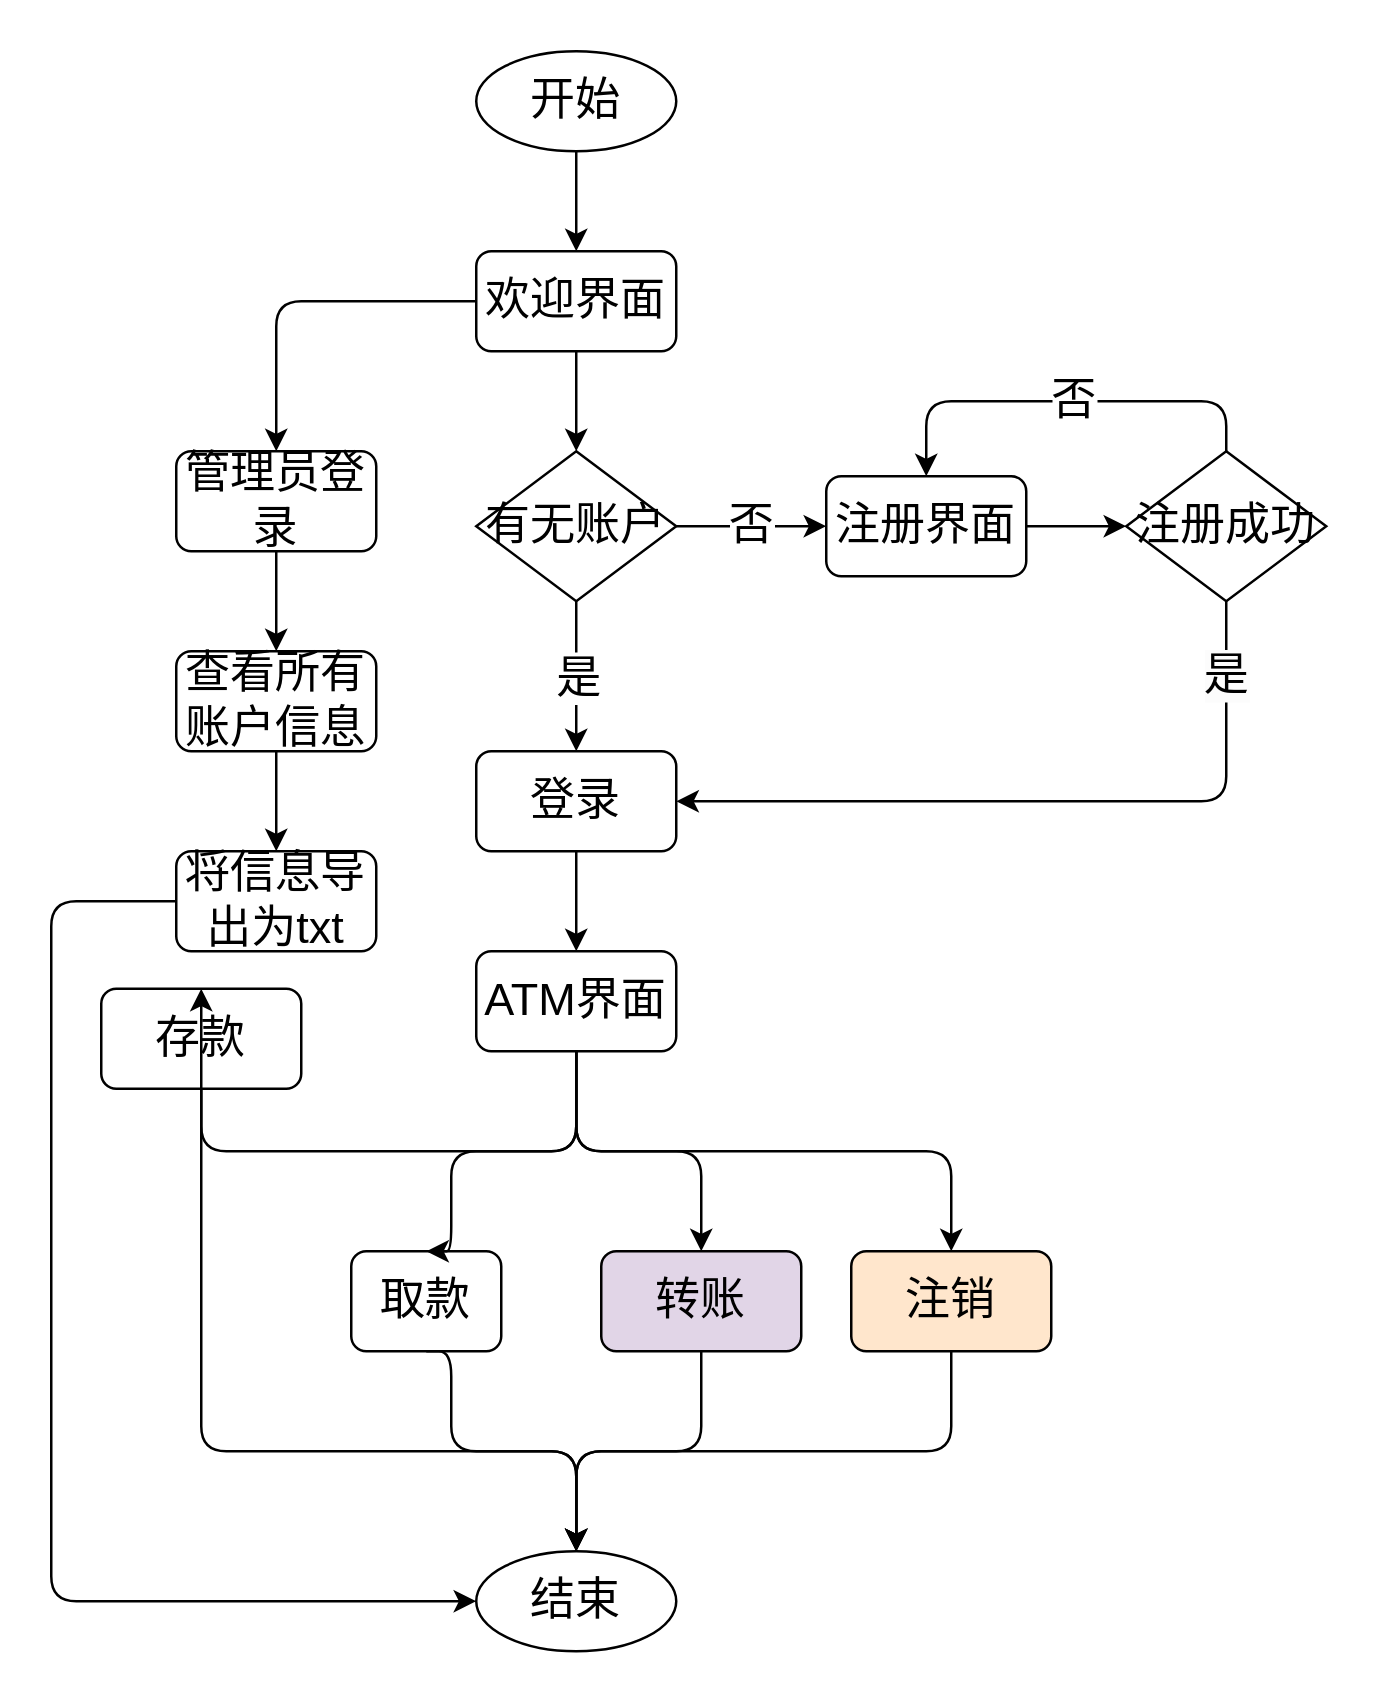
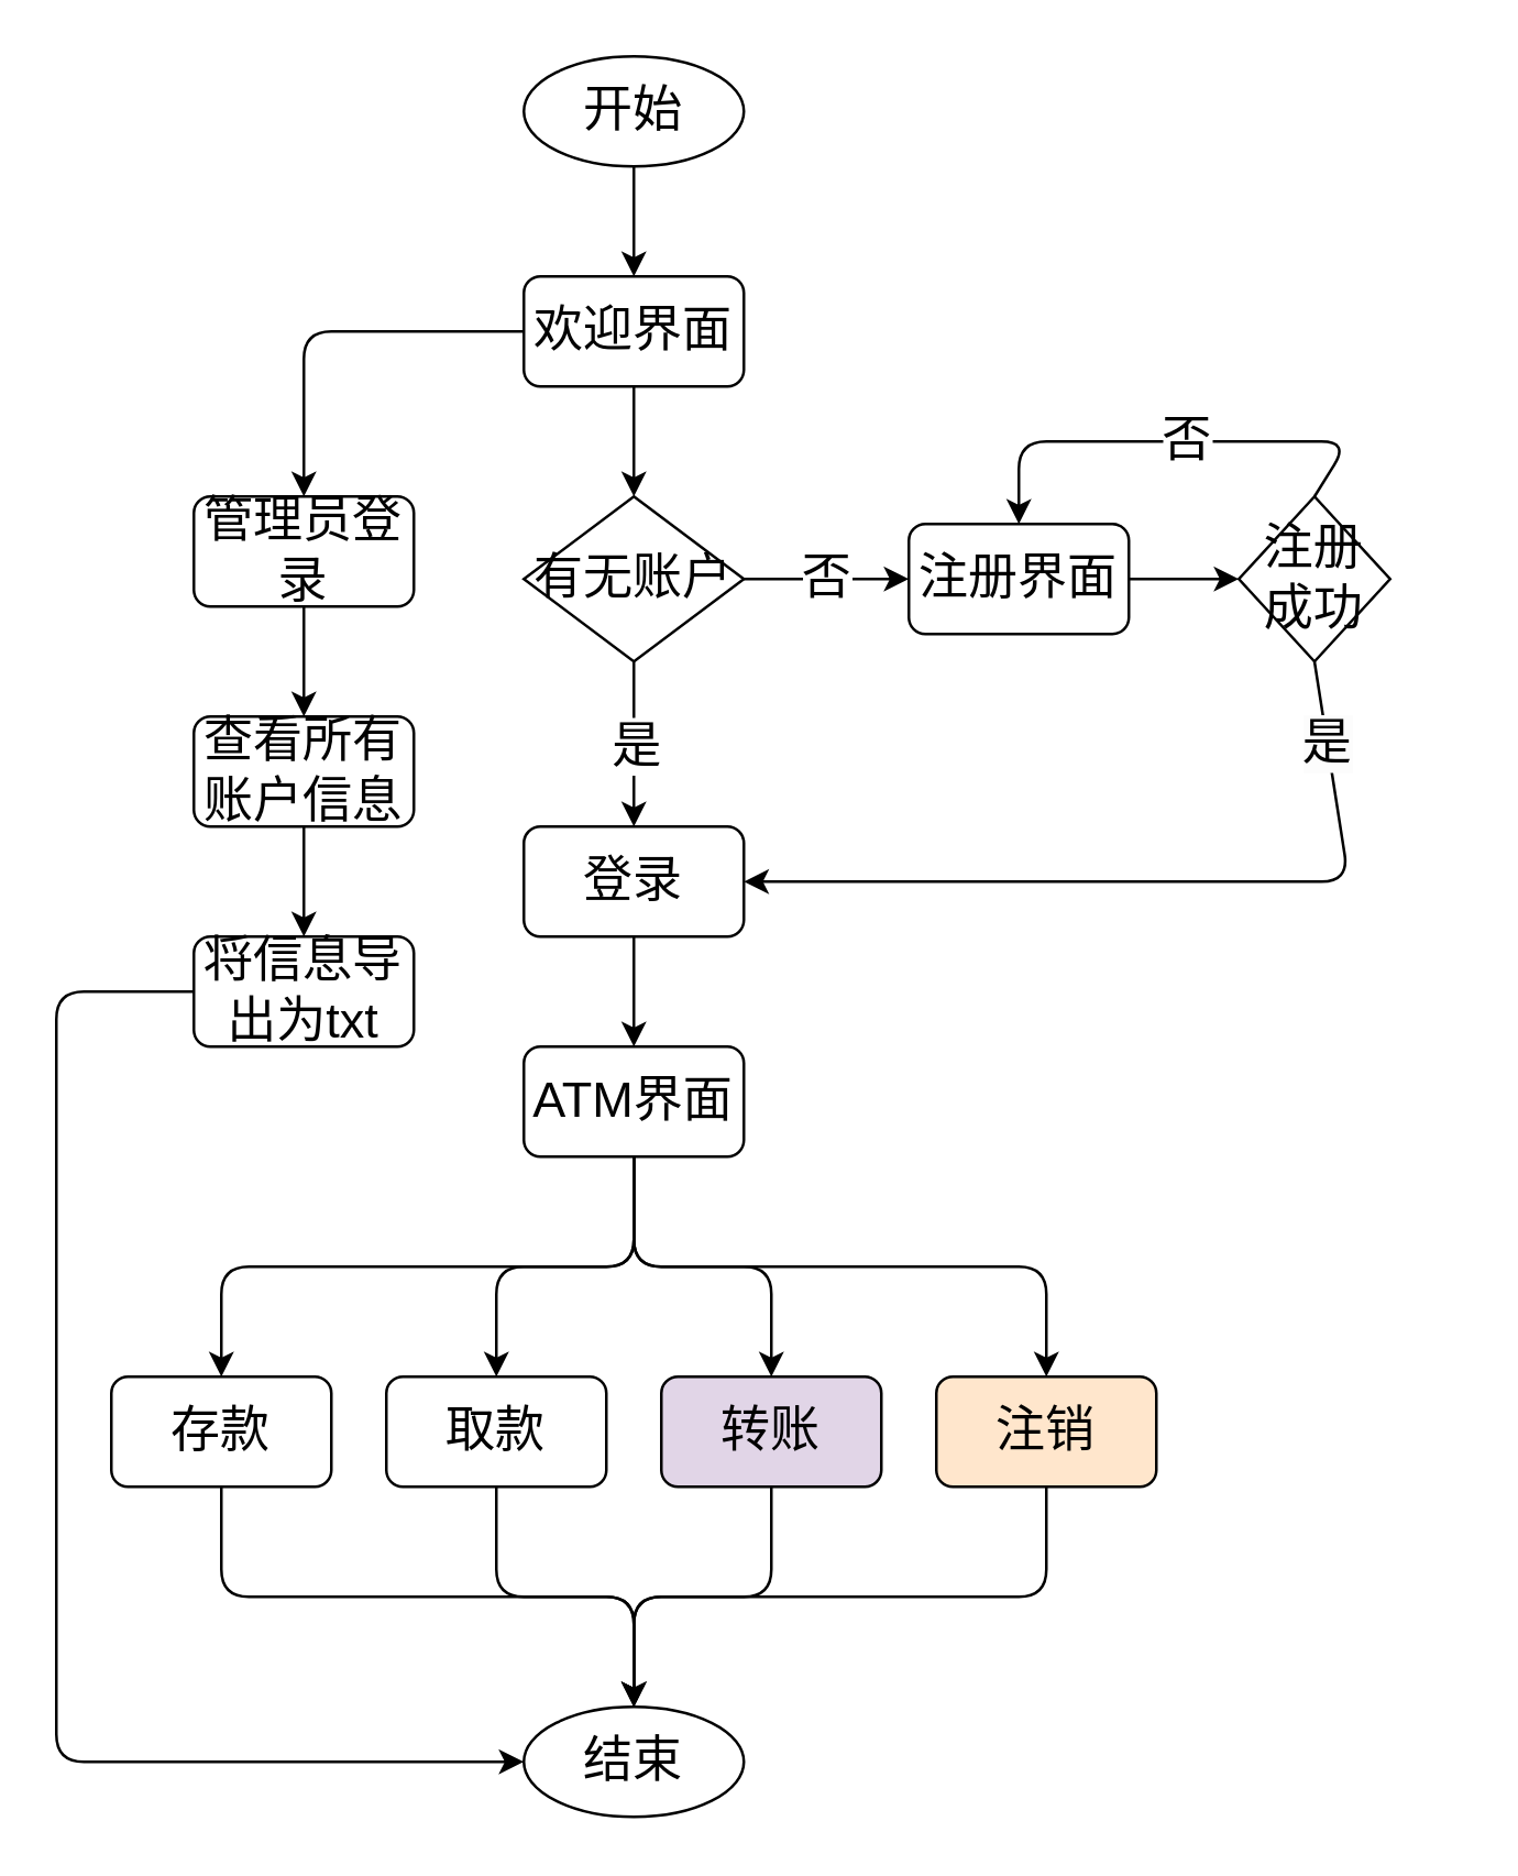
  <mxCell id="0" />
  <mxCell id="1" parent="0" />
  <mxCell id="2" value="开始" style="ellipse;whiteSpace=wrap;html=1;fontSize=18;fillColor=#FFFFFF;fontColor=#000000;strokeColor=#000000;" vertex="1" parent="1"><mxGeometry x="190" y="20" width="80" height="40" as="geometry" /></mxCell>
  <mxCell id="3" value="欢迎界面" style="rounded=1;whiteSpace=wrap;html=1;fontSize=18;fillColor=#FFFFFF;fontColor=#000000;strokeColor=#000000;" vertex="1" parent="1"><mxGeometry x="190" y="100" width="80" height="40" as="geometry" /></mxCell>
  <mxCell id="4" value="有无账户" style="rhombus;whiteSpace=wrap;html=1;fontSize=18;fillColor=#FFFFFF;strokeColor=#000000;fontColor=#000000;" vertex="1" parent="1"><mxGeometry x="190" y="180" width="80" height="60" as="geometry" /></mxCell>
  <mxCell id="5" value="" style="endArrow=classic;html=1;fontSize=18;exitX=0.5;exitY=1;exitDx=0;exitDy=0;entryX=0.5;entryY=0;entryDx=0;entryDy=0;strokeColor=#000000;" edge="1" parent="1" source="3" target="4"><mxGeometry width="50" height="50" relative="1" as="geometry"><mxPoint x="270" y="310" as="sourcePoint" /><mxPoint x="320" y="260" as="targetPoint" /></mxGeometry></mxCell>
  <mxCell id="6" value="" style="endArrow=classic;html=1;fontSize=18;exitX=0.5;exitY=1;exitDx=0;exitDy=0;entryX=0.5;entryY=0;entryDx=0;entryDy=0;strokeColor=#000000;" edge="1" parent="1" source="2" target="3"><mxGeometry width="50" height="50" relative="1" as="geometry"><mxPoint x="270" y="310" as="sourcePoint" /><mxPoint x="320" y="260" as="targetPoint" /></mxGeometry></mxCell>
  <mxCell id="7" value="登录" style="rounded=1;whiteSpace=wrap;html=1;fontSize=18;fontColor=#000000;fillColor=#FFFFFF;strokeColor=#000000;" vertex="1" parent="1"><mxGeometry x="190" y="300" width="80" height="40" as="geometry" /></mxCell>
  <mxCell id="8" value="注册界面" style="rounded=1;whiteSpace=wrap;html=1;fontSize=18;strokeColor=#000000;fillColor=#FFFFFF;fontColor=#000000;" vertex="1" parent="1"><mxGeometry x="330" y="190" width="80" height="40" as="geometry" /></mxCell>
  <mxCell id="9" value="ATM界面" style="rounded=1;whiteSpace=wrap;html=1;fontSize=18;fontColor=#000000;fillColor=#FFFFFF;strokeColor=#000000;" vertex="1" parent="1"><mxGeometry x="190" y="380" width="80" height="40" as="geometry" /></mxCell>
  <mxCell id="10" value="" style="endArrow=classic;html=1;fontSize=18;exitX=0.5;exitY=1;exitDx=0;exitDy=0;entryX=0.5;entryY=0;entryDx=0;entryDy=0;strokeColor=#000000;" edge="1" parent="1" source="7" target="9"><mxGeometry width="50" height="50" relative="1" as="geometry"><mxPoint x="270" y="310" as="sourcePoint" /><mxPoint x="320" y="260" as="targetPoint" /></mxGeometry></mxCell>
  <mxCell id="11" value="管理员登录" style="rounded=1;whiteSpace=wrap;html=1;fontSize=18;fillColor=#FFFFFF;fontColor=#000000;strokeColor=#000000;" vertex="1" parent="1"><mxGeometry x="70" y="180" width="80" height="40" as="geometry" /></mxCell>
- <mxCell id="12" value="注册成功" style="rhombus;whiteSpace=wrap;html=1;fontSize=18;labelBackgroundColor=none;labelBorderColor=none;strokeColor=#000000;fillColor=#FFFFFF;fontColor=#000000;" vertex="1" parent="1"><mxGeometry x="450" y="180" width="80" height="60" as="geometry" /></mxCell>
+ <mxCell id="12" value="注册成功" style="rhombus;whiteSpace=wrap;html=1;fontSize=18;labelBackgroundColor=none;labelBorderColor=none;strokeColor=#000000;fillColor=#FFFFFF;fontColor=#000000;" vertex="1" parent="1"><mxGeometry x="450" y="180" width="55" height="60" as="geometry" /></mxCell>
  <mxCell id="13" value="" style="endArrow=classic;html=1;fontSize=18;exitX=1;exitY=0.5;exitDx=0;exitDy=0;entryX=0;entryY=0.5;entryDx=0;entryDy=0;strokeColor=#000000;" edge="1" parent="1" source="8" target="12"><mxGeometry width="50" height="50" relative="1" as="geometry"><mxPoint x="270" y="310" as="sourcePoint" /><mxPoint x="320" y="260" as="targetPoint" /></mxGeometry></mxCell>
  <mxCell id="14" value="否" style="endArrow=classic;html=1;fontSize=18;exitX=1;exitY=0.5;exitDx=0;exitDy=0;entryX=0;entryY=0.5;entryDx=0;entryDy=0;strokeColor=#000000;labelBackgroundColor=#FFFFFF;fontColor=#000000;" edge="1" parent="1" source="4" target="8"><mxGeometry relative="1" as="geometry"><mxPoint x="250" y="390" as="sourcePoint" /><mxPoint x="350" y="390" as="targetPoint" /><Array as="points"><mxPoint x="300" y="210" /></Array><mxPoint as="offset" /></mxGeometry></mxCell>
  <mxCell id="15" value="否" style="endArrow=classic;html=1;fontSize=18;exitX=0.5;exitY=0;exitDx=0;exitDy=0;entryX=0.5;entryY=0;entryDx=0;entryDy=0;fontColor=#000000;labelBackgroundColor=#FFFFFF;strokeColor=#000000;" edge="1" parent="1" source="12" target="8"><mxGeometry x="-0.043" relative="1" as="geometry"><mxPoint x="250" y="390" as="sourcePoint" /><mxPoint x="290" y="150" as="targetPoint" /><Array as="points"><mxPoint x="490" y="160" /><mxPoint x="430" y="160" /><mxPoint x="370" y="160" /></Array><mxPoint as="offset" /></mxGeometry></mxCell>
  <mxCell id="16" value="" style="endArrow=classic;html=1;fontSize=18;exitX=0.5;exitY=1;exitDx=0;exitDy=0;entryX=0.5;entryY=0;entryDx=0;entryDy=0;fontColor=#000000;labelBackgroundColor=#FFFFFF;strokeColor=#000000;" edge="1" parent="1" source="4" target="7"><mxGeometry relative="1" as="geometry"><mxPoint x="250" y="390" as="sourcePoint" /><mxPoint x="350" y="390" as="targetPoint" /><Array as="points" /></mxGeometry></mxCell>
  <mxCell id="17" value="是" style="edgeLabel;resizable=0;html=1;align=center;verticalAlign=middle;fontSize=18;labelBackgroundColor=#FFFFFF;fontColor=#000000;" connectable="0" vertex="1" parent="16"><mxGeometry relative="1" as="geometry"><mxPoint as="offset" /></mxGeometry></mxCell>
  <mxCell id="18" value="" style="edgeStyle=segmentEdgeStyle;endArrow=classic;html=1;fontSize=18;exitX=0;exitY=0.5;exitDx=0;exitDy=0;entryX=0.5;entryY=0;entryDx=0;entryDy=0;strokeColor=#000000;" edge="1" parent="1" source="3" target="11"><mxGeometry width="50" height="50" relative="1" as="geometry"><mxPoint x="280" y="230" as="sourcePoint" /><mxPoint x="330" y="180" as="targetPoint" /></mxGeometry></mxCell>
  <mxCell id="19" value="是" style="endArrow=classic;html=1;fontSize=18;exitX=0.5;exitY=1;exitDx=0;exitDy=0;entryX=1;entryY=0.5;entryDx=0;entryDy=0;fontColor=#000000;labelBackgroundColor=#FCFCFC;strokeColor=#000000;" edge="1" parent="1" source="12" target="7"><mxGeometry x="-0.8" relative="1" as="geometry"><mxPoint x="260" y="200" as="sourcePoint" /><mxPoint x="360" y="200" as="targetPoint" /><Array as="points"><mxPoint x="490" y="320" /></Array><mxPoint as="offset" /></mxGeometry></mxCell>
- <mxCell id="20" value="取款" style="rounded=1;whiteSpace=wrap;html=1;fontSize=18;fontColor=#000000;fillColor=#FFFFFF;strokeColor=#000000;" vertex="1" parent="1"><mxGeometry x="140" y="500" width="60" height="40" as="geometry" /></mxCell>
+ <mxCell id="20" value="取款" style="rounded=1;whiteSpace=wrap;html=1;fontSize=18;fontColor=#000000;fillColor=#FFFFFF;strokeColor=#000000;" vertex="1" parent="1"><mxGeometry x="140" y="500" width="80" height="40" as="geometry" /></mxCell>
  <mxCell id="21" value="转账" style="rounded=1;whiteSpace=wrap;html=1;fontSize=18;fillColor=#e1d5e7;strokeColor=#000000;fontColor=#000000;" vertex="1" parent="1"><mxGeometry x="240" y="500" width="80" height="40" as="geometry" /></mxCell>
  <mxCell id="22" value="注销" style="rounded=1;whiteSpace=wrap;html=1;fontSize=18;fontColor=#000000;strokeColor=#000000;fillColor=#ffe6cc;" vertex="1" parent="1"><mxGeometry x="340" y="500" width="80" height="40" as="geometry" /></mxCell>
- <mxCell id="23" value="存款" style="rounded=1;whiteSpace=wrap;html=1;fontSize=18;fillColor=#FFFFFF;strokeColor=#000000;fontColor=#000000;" vertex="1" parent="1"><mxGeometry x="40" y="395" width="80" height="40" as="geometry" /></mxCell>
+ <mxCell id="23" value="存款" style="rounded=1;whiteSpace=wrap;html=1;fontSize=18;fillColor=#FFFFFF;strokeColor=#000000;fontColor=#000000;" vertex="1" parent="1"><mxGeometry x="40" y="500" width="80" height="40" as="geometry" /></mxCell>
  <mxCell id="24" value="" style="edgeStyle=segmentEdgeStyle;endArrow=classic;html=1;fontSize=18;entryX=0.5;entryY=0;entryDx=0;entryDy=0;strokeColor=#000000;" edge="1" parent="1" target="21"><mxGeometry width="50" height="50" relative="1" as="geometry"><mxPoint x="230" y="420" as="sourcePoint" /><mxPoint x="330" y="380" as="targetPoint" /><Array as="points"><mxPoint x="230" y="460" /><mxPoint x="280" y="460" /></Array></mxGeometry></mxCell>
  <mxCell id="25" value="" style="edgeStyle=segmentEdgeStyle;endArrow=classic;html=1;fontSize=18;entryX=0.5;entryY=0;entryDx=0;entryDy=0;exitX=0.5;exitY=1;exitDx=0;exitDy=0;strokeColor=#000000;" edge="1" parent="1" source="9" target="22"><mxGeometry width="50" height="50" relative="1" as="geometry"><mxPoint x="230" y="460" as="sourcePoint" /><mxPoint x="330" y="380" as="targetPoint" /><Array as="points"><mxPoint x="230" y="460" /><mxPoint x="380" y="460" /></Array></mxGeometry></mxCell>
  <mxCell id="26" value="" style="endArrow=classic;html=1;fontSize=18;exitX=0.5;exitY=1;exitDx=0;exitDy=0;entryX=0.5;entryY=0;entryDx=0;entryDy=0;strokeColor=#000000;" edge="1" parent="1" source="11" target="27"><mxGeometry width="50" height="50" relative="1" as="geometry"><mxPoint x="120" y="330" as="sourcePoint" /><mxPoint x="140" y="250" as="targetPoint" /></mxGeometry></mxCell>
  <mxCell id="27" value="查看所有账户信息" style="rounded=1;whiteSpace=wrap;html=1;fontSize=18;fillColor=#FFFFFF;strokeColor=#000000;fontColor=#000000;" vertex="1" parent="1"><mxGeometry x="70" y="260" width="80" height="40" as="geometry" /></mxCell>
  <mxCell id="28" value="将信息导出为txt" style="rounded=1;whiteSpace=wrap;html=1;fontSize=18;fontColor=#000000;fillColor=#FFFFFF;strokeColor=#000000;" vertex="1" parent="1"><mxGeometry x="70" y="340" width="80" height="40" as="geometry" /></mxCell>
  <mxCell id="29" value="" style="endArrow=classic;html=1;fontSize=18;exitX=0.5;exitY=1;exitDx=0;exitDy=0;entryX=0.5;entryY=0;entryDx=0;entryDy=0;strokeColor=#000000;" edge="1" parent="1" source="27" target="28"><mxGeometry width="50" height="50" relative="1" as="geometry"><mxPoint x="120" y="330" as="sourcePoint" /><mxPoint x="170" y="280" as="targetPoint" /></mxGeometry></mxCell>
  <mxCell id="30" value="" style="edgeStyle=segmentEdgeStyle;endArrow=classic;html=1;fontSize=18;exitX=0.5;exitY=1;exitDx=0;exitDy=0;strokeColor=#000000;" edge="1" parent="1" source="23"><mxGeometry width="50" height="50" relative="1" as="geometry"><mxPoint x="120" y="530" as="sourcePoint" /><mxPoint x="230" y="620" as="targetPoint" /><Array as="points"><mxPoint x="80" y="580" /><mxPoint x="230" y="580" /></Array></mxGeometry></mxCell>
  <mxCell id="31" value="" style="edgeStyle=segmentEdgeStyle;endArrow=classic;html=1;fontSize=18;exitX=0.5;exitY=1;exitDx=0;exitDy=0;strokeColor=#000000;" edge="1" parent="1" source="20"><mxGeometry width="50" height="50" relative="1" as="geometry"><mxPoint x="120" y="530" as="sourcePoint" /><mxPoint x="230" y="620" as="targetPoint" /><Array as="points"><mxPoint x="180" y="580" /><mxPoint x="230" y="580" /></Array></mxGeometry></mxCell>
  <mxCell id="32" value="" style="edgeStyle=segmentEdgeStyle;endArrow=classic;html=1;fontSize=18;exitX=0.5;exitY=1;exitDx=0;exitDy=0;strokeColor=#000000;" edge="1" parent="1" source="21"><mxGeometry width="50" height="50" relative="1" as="geometry"><mxPoint x="120" y="530" as="sourcePoint" /><mxPoint x="230" y="620" as="targetPoint" /><Array as="points"><mxPoint x="280" y="580" /><mxPoint x="230" y="580" /></Array></mxGeometry></mxCell>
  <mxCell id="33" value="" style="edgeStyle=segmentEdgeStyle;endArrow=classic;html=1;fontSize=18;exitX=0.5;exitY=1;exitDx=0;exitDy=0;strokeColor=#000000;" edge="1" parent="1" source="22"><mxGeometry width="50" height="50" relative="1" as="geometry"><mxPoint x="120" y="530" as="sourcePoint" /><mxPoint x="230" y="620" as="targetPoint" /><Array as="points"><mxPoint x="380" y="580" /><mxPoint x="230" y="580" /></Array></mxGeometry></mxCell>
  <mxCell id="34" value="结束" style="ellipse;whiteSpace=wrap;html=1;fontSize=18;strokeColor=#000000;fillColor=#FFFFFF;fontColor=#000000;" vertex="1" parent="1"><mxGeometry x="190" y="620" width="80" height="40" as="geometry" /></mxCell>
  <mxCell id="35" value="" style="edgeStyle=segmentEdgeStyle;endArrow=classic;html=1;fontSize=18;exitX=0;exitY=0.5;exitDx=0;exitDy=0;entryX=0;entryY=0.5;entryDx=0;entryDy=0;strokeColor=#000000;" edge="1" parent="1" source="28" target="34"><mxGeometry width="50" height="50" relative="1" as="geometry"><mxPoint x="120" y="430" as="sourcePoint" /><mxPoint x="30" y="680" as="targetPoint" /><Array as="points"><mxPoint x="20" y="360" /><mxPoint x="20" y="640" /></Array></mxGeometry></mxCell>
  <mxCell id="36" value="" style="edgeStyle=segmentEdgeStyle;endArrow=classic;html=1;labelBackgroundColor=#FFFFFF;strokeColor=#000000;fontSize=18;fontColor=#000000;exitX=0.5;exitY=1;exitDx=0;exitDy=0;entryX=0.5;entryY=0;entryDx=0;entryDy=0;" edge="1" parent="1" source="9" target="20"><mxGeometry width="50" height="50" relative="1" as="geometry"><mxPoint x="170" y="480" as="sourcePoint" /><mxPoint x="220" y="430" as="targetPoint" /><Array as="points"><mxPoint x="230" y="460" /><mxPoint x="180" y="460" /></Array></mxGeometry></mxCell>
  <mxCell id="37" value="" style="edgeStyle=segmentEdgeStyle;endArrow=classic;html=1;labelBackgroundColor=#FFFFFF;strokeColor=#000000;fontSize=18;fontColor=#000000;exitX=0.5;exitY=1;exitDx=0;exitDy=0;entryX=0.5;entryY=0;entryDx=0;entryDy=0;" edge="1" parent="1" source="9" target="23"><mxGeometry width="50" height="50" relative="1" as="geometry"><mxPoint x="170" y="480" as="sourcePoint" /><mxPoint x="220" y="430" as="targetPoint" /><Array as="points"><mxPoint x="230" y="460" /><mxPoint x="80" y="460" /></Array></mxGeometry></mxCell>
